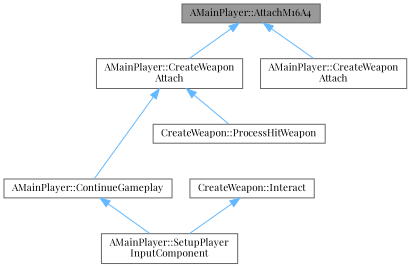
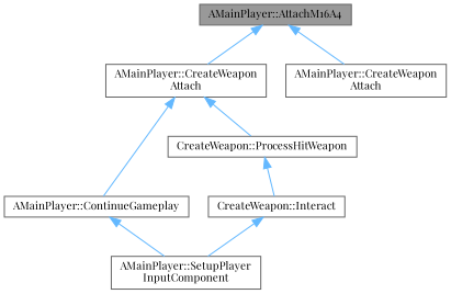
  digraph {
    fontname="Playfair Display"
    rankdir=TB
    node [color=grey40 fillcolor=white fontname="Playfair Display" fontsize=10 shape=box style=filled]
    edge [color=steelblue1 dir=back fontname="Playfair Display" fontsize=10 labelfontname=Helvetica labelfontsize=10 style=solid]
    n1 [color=gray40 fillcolor=grey60 fontcolor=black height=0.2 label="AMainPlayer::AttachM16A4" width=0.4]
    n2 [height=0.2 label="AMainPlayer::CreateWeapon\lAttach" width=0.4]
    n3 [height=0.2 label="AMainPlayer::CreateWeapon\lAttach" width=0.4]
    n4 [height=0.2 label="AMainPlayer::ContinueGameplay" width=0.4]
    n5 [height=0.2 label="CreateWeapon::ProcessHitWeapon" width=0.4]
    n6 [height=0.2 label="AMainPlayer::SetupPlayer\lInputComponent" width=0.4]
    n7 [height=0.2 label="CreateWeapon::Interact" width=0.4]
    n1 -> n2
    n1 -> n3
    n2 -> n4
    n2 -> n5
    n4 -> n6
+   n5 -> n7
    n7 -> n6
  }
